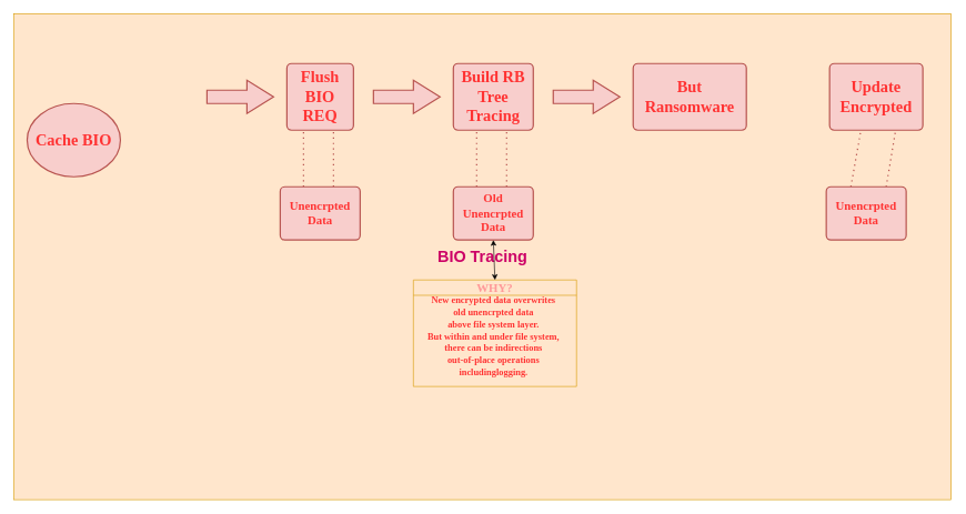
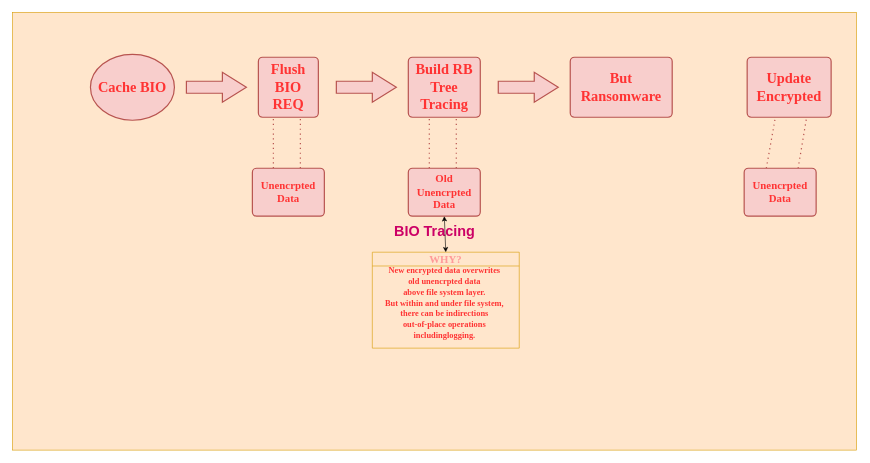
  <mxCell id="0" />
  <mxCell id="1" parent="0" />
  <mxCell id="2" value="&lt;h1&gt;&lt;font color=&quot;#cc0066&quot;&gt;BIO Tracing&lt;/font&gt;&lt;/h1&gt;" style="rounded=0;whiteSpace=wrap;html=1;fillColor=#ffe6cc;strokeColor=#d79b00;" vertex="1" parent="1"><mxGeometry x="20" y="20" width="1407.5" height="730" as="geometry" /></mxCell>
- <mxCell id="3" value="&lt;h1&gt;&lt;font color=&quot;#ff3333&quot; face=&quot;Georgia&quot;&gt;Cache BIO&lt;/font&gt;&lt;/h1&gt;" style="strokeWidth=2;html=1;shape=mxgraph.flowchart.start_1;whiteSpace=wrap;fillColor=#f8cecc;strokeColor=#b85450;" vertex="1" parent="1"><mxGeometry x="40" y="155" width="140" height="110" as="geometry" /></mxCell>
+ <mxCell id="3" value="&lt;h1&gt;&lt;font color=&quot;#ff3333&quot; face=&quot;Georgia&quot;&gt;Cache BIO&lt;/font&gt;&lt;/h1&gt;" style="strokeWidth=2;html=1;shape=mxgraph.flowchart.start_1;whiteSpace=wrap;fillColor=#f8cecc;strokeColor=#b85450;" vertex="1" parent="1"><mxGeometry x="150" y="90" width="140" height="110" as="geometry" /></mxCell>
  <mxCell id="4" value="" style="verticalLabelPosition=bottom;verticalAlign=top;html=1;strokeWidth=2;shape=mxgraph.arrows2.arrow;dy=0.6;dx=40;notch=0;fillColor=#f8cecc;strokeColor=#b85450;" vertex="1" parent="1"><mxGeometry x="310" y="120" width="100" height="50" as="geometry" /></mxCell>
  <mxCell id="5" value="&lt;h1&gt;&lt;font color=&quot;#ff3333&quot; face=&quot;Georgia&quot;&gt;Flush BIO REQ&lt;/font&gt;&lt;/h1&gt;" style="rounded=1;whiteSpace=wrap;html=1;absoluteArcSize=1;arcSize=14;strokeWidth=2;fillColor=#f8cecc;strokeColor=#b85450;" vertex="1" parent="1"><mxGeometry x="430" y="95" width="100" height="100" as="geometry" /></mxCell>
  <mxCell id="6" value="" style="endArrow=none;dashed=1;html=1;dashPattern=1 3;strokeWidth=2;rounded=0;entryX=0.25;entryY=1;entryDx=0;entryDy=0;fillColor=#f8cecc;strokeColor=#b85450;" edge="1" parent="1" target="5"><mxGeometry width="50" height="50" relative="1" as="geometry"><mxPoint x="455" y="280" as="sourcePoint" /><mxPoint x="450" y="240" as="targetPoint" /></mxGeometry></mxCell>
  <mxCell id="7" value="" style="endArrow=none;dashed=1;html=1;dashPattern=1 3;strokeWidth=2;rounded=0;entryX=0.25;entryY=1;entryDx=0;entryDy=0;fillColor=#f8cecc;strokeColor=#b85450;" edge="1" parent="1"><mxGeometry width="50" height="50" relative="1" as="geometry"><mxPoint x="500" y="280" as="sourcePoint" /><mxPoint x="500" y="195" as="targetPoint" /></mxGeometry></mxCell>
  <mxCell id="8" value="&lt;h2&gt;&lt;font color=&quot;#ff3333&quot; face=&quot;Georgia&quot;&gt;Unencrpted Data&lt;/font&gt;&lt;/h2&gt;" style="rounded=1;whiteSpace=wrap;html=1;absoluteArcSize=1;arcSize=14;strokeWidth=2;fillColor=#f8cecc;strokeColor=#b85450;" vertex="1" parent="1"><mxGeometry x="420" y="280" width="120" height="80" as="geometry" /></mxCell>
  <mxCell id="9" value="" style="verticalLabelPosition=bottom;verticalAlign=top;html=1;strokeWidth=2;shape=mxgraph.arrows2.arrow;dy=0.6;dx=40;notch=0;fillColor=#f8cecc;strokeColor=#b85450;" vertex="1" parent="1"><mxGeometry x="560" y="120" width="100" height="50" as="geometry" /></mxCell>
  <mxCell id="10" value="&lt;h1&gt;&lt;font color=&quot;#ff3333&quot; face=&quot;Georgia&quot;&gt;Build RB Tree Tracing&lt;/font&gt;&lt;/h1&gt;" style="rounded=1;whiteSpace=wrap;html=1;absoluteArcSize=1;arcSize=14;strokeWidth=2;fillColor=#f8cecc;strokeColor=#b85450;" vertex="1" parent="1"><mxGeometry x="680" y="95" width="120" height="100" as="geometry" /></mxCell>
  <mxCell id="11" value="" style="endArrow=none;dashed=1;html=1;dashPattern=1 3;strokeWidth=2;rounded=0;entryX=0.25;entryY=1;entryDx=0;entryDy=0;fillColor=#f8cecc;strokeColor=#b85450;" edge="1" parent="1"><mxGeometry width="50" height="50" relative="1" as="geometry"><mxPoint x="715" y="280" as="sourcePoint" /><mxPoint x="715" y="195" as="targetPoint" /></mxGeometry></mxCell>
  <mxCell id="12" value="" style="endArrow=none;dashed=1;html=1;dashPattern=1 3;strokeWidth=2;rounded=0;entryX=0.25;entryY=1;entryDx=0;entryDy=0;fillColor=#f8cecc;strokeColor=#b85450;" edge="1" parent="1"><mxGeometry width="50" height="50" relative="1" as="geometry"><mxPoint x="760" y="280" as="sourcePoint" /><mxPoint x="760" y="195" as="targetPoint" /></mxGeometry></mxCell>
  <mxCell id="13" value="&lt;h2&gt;&lt;font color=&quot;#ff3333&quot; face=&quot;Georgia&quot;&gt;Old Unencrpted Data&lt;/font&gt;&lt;/h2&gt;" style="rounded=1;whiteSpace=wrap;html=1;absoluteArcSize=1;arcSize=14;strokeWidth=2;fillColor=#f8cecc;strokeColor=#b85450;" vertex="1" parent="1"><mxGeometry x="680" y="280" width="120" height="80" as="geometry" /></mxCell>
  <mxCell id="14" value="&lt;h2&gt;&lt;font color=&quot;#ff9999&quot; face=&quot;Georgia&quot;&gt;WHY?&lt;/font&gt;&lt;/h2&gt;" style="swimlane;whiteSpace=wrap;html=1;fillColor=#ffe6cc;strokeColor=#d79b00;" vertex="1" parent="1"><mxGeometry x="620" y="420" width="245" height="160" as="geometry" /></mxCell>
  <mxCell id="15" value="&lt;font style=&quot;font-size: 14px;&quot;&gt;&lt;font color=&quot;#ff3333&quot; face=&quot;Comic Sans MS&quot;&gt;&lt;b&gt;New encrypted data overwrites &lt;br&gt;old unencrpted data &lt;br&gt;above file system layer.&lt;br&gt;But within and under file system, &lt;br&gt;there can be indirections &lt;br&gt;out-of-place operations &lt;br&gt;includinglogging.&lt;/b&gt;&lt;/font&gt;&lt;br&gt;&lt;/font&gt;" style="text;html=1;align=center;verticalAlign=middle;resizable=0;points=[];autosize=1;strokeColor=none;fillColor=none;" vertex="1" parent="14"><mxGeometry x="-5" y="20" width="250" height="130" as="geometry" /></mxCell>
  <mxCell id="16" value="" style="endArrow=classic;startArrow=classic;html=1;rounded=0;entryX=0.5;entryY=1;entryDx=0;entryDy=0;exitX=0.5;exitY=0;exitDx=0;exitDy=0;" edge="1" parent="1" source="14" target="13"><mxGeometry width="50" height="50" relative="1" as="geometry"><mxPoint x="710" y="420" as="sourcePoint" /><mxPoint x="760" y="370" as="targetPoint" /></mxGeometry></mxCell>
  <mxCell id="17" value="" style="verticalLabelPosition=bottom;verticalAlign=top;html=1;strokeWidth=2;shape=mxgraph.arrows2.arrow;dy=0.6;dx=40;notch=0;fillColor=#f8cecc;strokeColor=#b85450;" vertex="1" parent="1"><mxGeometry x="830" y="120" width="100" height="50" as="geometry" /></mxCell>
  <mxCell id="18" value="&lt;h1&gt;&lt;font color=&quot;#ff3333&quot; face=&quot;Georgia&quot;&gt;But Ransomware&lt;/font&gt;&lt;/h1&gt;" style="rounded=1;whiteSpace=wrap;html=1;absoluteArcSize=1;arcSize=14;strokeWidth=2;fillColor=#f8cecc;strokeColor=#b85450;" vertex="1" parent="1"><mxGeometry x="950" y="95" width="170" height="100" as="geometry" /></mxCell>
  <mxCell id="19" value="&lt;h1&gt;&lt;font color=&quot;#ff3333&quot; face=&quot;Georgia&quot;&gt;Update Encrypted&lt;/font&gt;&lt;/h1&gt;" style="rounded=1;whiteSpace=wrap;html=1;absoluteArcSize=1;arcSize=14;strokeWidth=2;fillColor=#f8cecc;strokeColor=#b85450;" vertex="1" parent="1"><mxGeometry x="1245" y="95" width="140" height="100" as="geometry" /></mxCell>
  <mxCell id="20" value="" style="endArrow=none;dashed=1;html=1;dashPattern=1 3;strokeWidth=2;rounded=0;fillColor=#f8cecc;strokeColor=#b85450;exitX=0.308;exitY=0;exitDx=0;exitDy=0;exitPerimeter=0;entryX=0.336;entryY=1;entryDx=0;entryDy=0;entryPerimeter=0;" edge="1" parent="1" target="19" source="22"><mxGeometry width="50" height="50" relative="1" as="geometry"><mxPoint x="1265" y="280" as="sourcePoint" /><mxPoint x="1277" y="200" as="targetPoint" /></mxGeometry></mxCell>
  <mxCell id="21" value="" style="endArrow=none;dashed=1;html=1;dashPattern=1 3;strokeWidth=2;rounded=0;fillColor=#f8cecc;strokeColor=#b85450;exitX=0.75;exitY=0;exitDx=0;exitDy=0;entryX=0.707;entryY=1.01;entryDx=0;entryDy=0;entryPerimeter=0;" edge="1" parent="1" source="22" target="19"><mxGeometry width="50" height="50" relative="1" as="geometry"><mxPoint x="1310" y="280" as="sourcePoint" /><mxPoint x="1330" y="200" as="targetPoint" /></mxGeometry></mxCell>
  <mxCell id="22" value="&lt;h2&gt;&lt;font color=&quot;#ff3333&quot; face=&quot;Georgia&quot;&gt;Unencrpted Data&lt;/font&gt;&lt;/h2&gt;" style="rounded=1;whiteSpace=wrap;html=1;absoluteArcSize=1;arcSize=14;strokeWidth=2;fillColor=#f8cecc;strokeColor=#b85450;" vertex="1" parent="1"><mxGeometry x="1240" y="280" width="120" height="80" as="geometry" /></mxCell>
